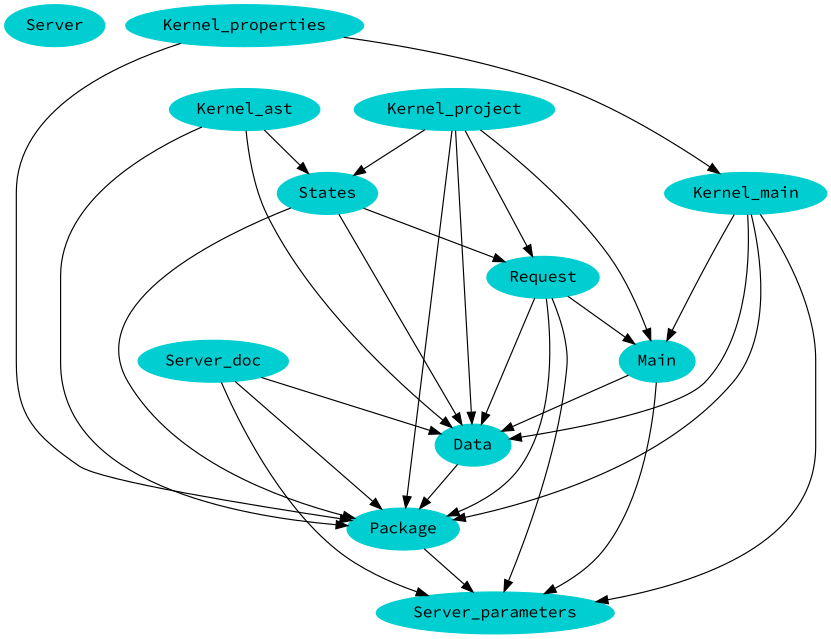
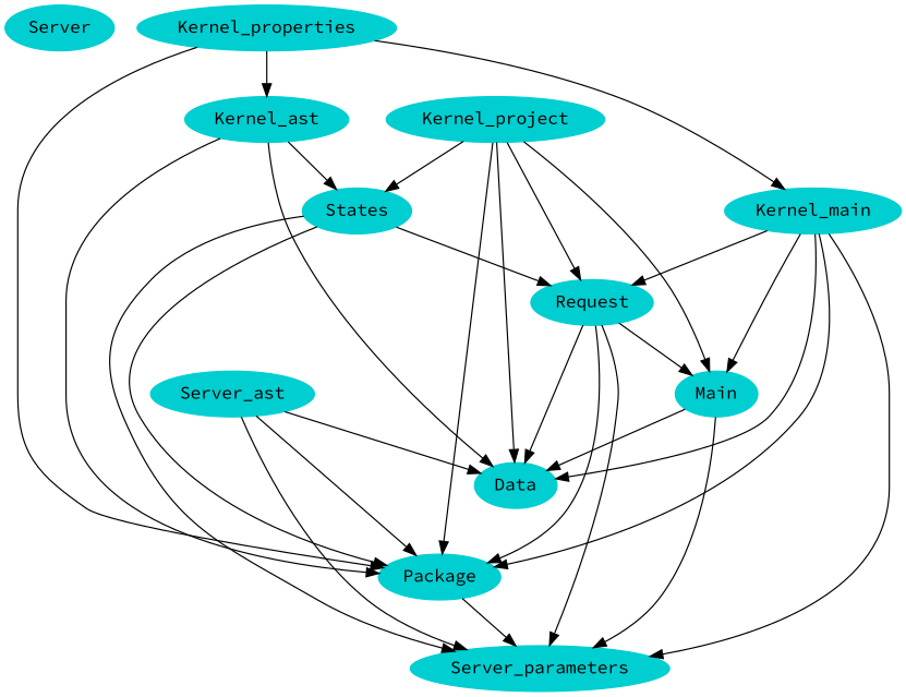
  digraph {
    fontname="Source Code Pro"
    fontsize="12pt"
    rankdir=TB
    node [color=darkturquoise fontname="Source Code Pro" style=filled]
    edge [fontname="Source Code Pro"]
    Server
    Package
    Server_parameters
    Data
    Main
    Request
    States
-   Server_doc
+   Server_doc [label=Server_ast]
    Kernel_main
    Kernel_project
    Kernel_ast
    Kernel_properties
    Package -> Server_parameters
-   Data -> Package
    Main -> Server_parameters
    Main -> Data
    Request -> Package
    Request -> Server_parameters
    Request -> Data
    Request -> Main
    States -> Package
-   States -> Data
+   States -> Server_parameters
    States -> Request
    Server_doc -> Package
    Server_doc -> Server_parameters
    Server_doc -> Data
    Kernel_main -> Package
    Kernel_main -> Server_parameters
    Kernel_main -> Data
    Kernel_main -> Main
+   Kernel_main -> Request
    Kernel_project -> Package
    Kernel_project -> Data
    Kernel_project -> Main
    Kernel_project -> Request
    Kernel_project -> States
    Kernel_ast -> Package
    Kernel_ast -> Data
    Kernel_ast -> States
    Kernel_properties -> Package
    Kernel_properties -> Kernel_main
+   Kernel_properties -> Kernel_ast
  }
